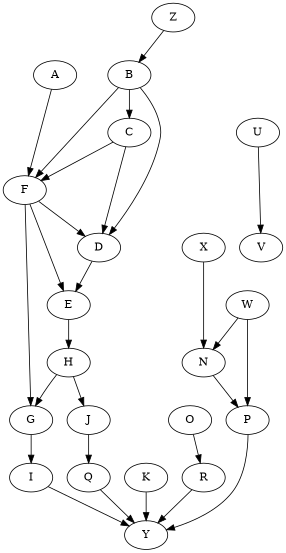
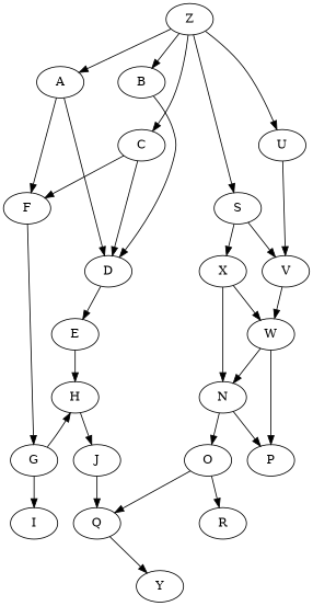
  digraph {
    A
    D
    F
    E
    G
    H
    I
    B
    C
    J
    Y
    Q
-   K
+   S
    V
    X
    W
    N
    P
    O
    U
    R
    Z
-   F -> D
+   A -> D
    A -> F
    D -> E
-   F -> E
    F -> G
    E -> H
-   H -> G
+   G -> H
    G -> I
    H -> J
-   I -> Y
    B -> D
-   B -> F
    C -> D
    C -> F
    J -> Q
    Q -> Y
-   K -> Y
+   S -> V
+   S -> X
+   V -> W
+   X -> W
    X -> N
    W -> N
    W -> P
    N -> P
-   P -> Y
+   N -> O
+   O -> Q
    O -> R
    U -> V
-   R -> Y
+   Z -> A
    Z -> B
-   B -> C
+   Z -> C
+   Z -> S
+   Z -> U
  }
